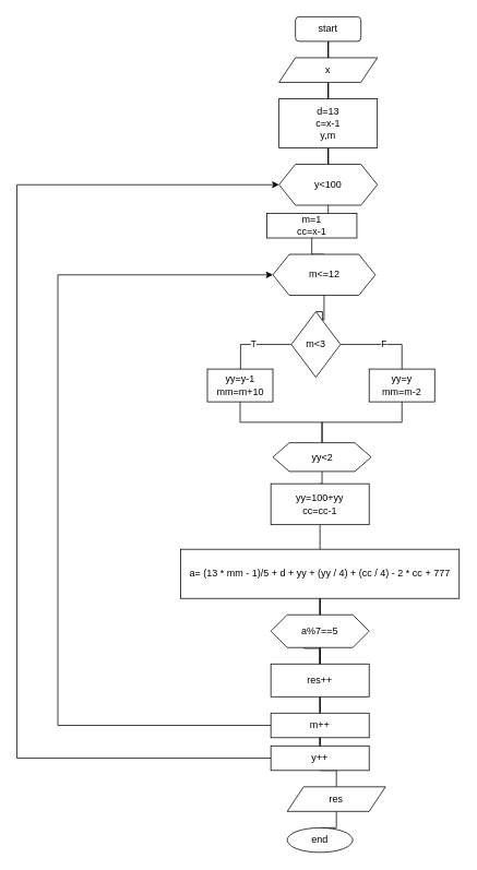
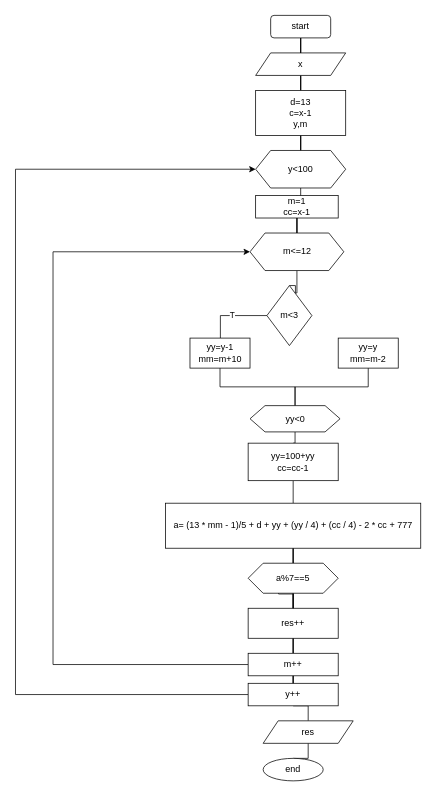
  <mxCell id="0" />
  <mxCell id="1" parent="0" />
  <mxCell id="2" value="" style="edgeStyle=orthogonalEdgeStyle;rounded=0;orthogonalLoop=1;jettySize=auto;html=1;endArrow=none;endFill=0;" edge="1" parent="1" source="3" target="5"><mxGeometry relative="1" as="geometry" /></mxCell>
  <mxCell id="3" value="start" style="whiteSpace=wrap;html=1;rounded=1;" vertex="1" parent="1"><mxGeometry x="360" y="20" width="80" height="30" as="geometry" /></mxCell>
  <mxCell id="4" value="" style="edgeStyle=orthogonalEdgeStyle;rounded=0;orthogonalLoop=1;jettySize=auto;html=1;endArrow=none;endFill=0;" edge="1" parent="1" source="5" target="7"><mxGeometry relative="1" as="geometry" /></mxCell>
  <mxCell id="5" value="x" style="shape=parallelogram;perimeter=parallelogramPerimeter;whiteSpace=wrap;html=1;fixedSize=1;" vertex="1" parent="1"><mxGeometry x="340" y="70" width="120" height="30" as="geometry" /></mxCell>
  <mxCell id="6" value="" style="edgeStyle=orthogonalEdgeStyle;rounded=0;orthogonalLoop=1;jettySize=auto;html=1;endArrow=none;endFill=0;" edge="1" parent="1" source="7" target="9"><mxGeometry relative="1" as="geometry" /></mxCell>
  <mxCell id="7" value="d=13&lt;br&gt;c=x-1&lt;br&gt;y,m" style="whiteSpace=wrap;html=1;" vertex="1" parent="1"><mxGeometry x="340" y="120" width="120" height="60" as="geometry" /></mxCell>
  <mxCell id="8" value="" style="edgeStyle=orthogonalEdgeStyle;rounded=0;orthogonalLoop=1;jettySize=auto;html=1;endArrow=none;endFill=0;" edge="1" parent="1" source="9" target="11"><mxGeometry relative="1" as="geometry" /></mxCell>
  <mxCell id="9" value="y&amp;lt;100" style="shape=hexagon;perimeter=hexagonPerimeter2;whiteSpace=wrap;html=1;fixedSize=1;" vertex="1" parent="1"><mxGeometry x="340" y="200" width="120" height="50" as="geometry" /></mxCell>
  <mxCell id="10" value="" style="edgeStyle=orthogonalEdgeStyle;rounded=0;orthogonalLoop=1;jettySize=auto;html=1;endArrow=none;endFill=0;" edge="1" parent="1" source="11" target="13"><mxGeometry relative="1" as="geometry" /></mxCell>
- <mxCell id="11" value="m=1&lt;br&gt;cc=x-1" style="whiteSpace=wrap;html=1;" vertex="1" parent="1"><mxGeometry x="325" y="260" width="110" height="30" as="geometry" /></mxCell>
+ <mxCell id="11" value="m=1&lt;br&gt;cc=x-1" style="whiteSpace=wrap;html=1;" vertex="1" parent="1"><mxGeometry x="340" y="260" width="110" height="30" as="geometry" /></mxCell>
  <mxCell id="12" value="" style="edgeStyle=orthogonalEdgeStyle;rounded=0;orthogonalLoop=1;jettySize=auto;html=1;endArrow=none;endFill=0;entryX=0.5;entryY=0;entryDx=0;entryDy=0;" edge="1" parent="1" source="13" target="16"><mxGeometry relative="1" as="geometry"><Array as="points"><mxPoint x="395" y="390" /><mxPoint x="393" y="390" /></Array></mxGeometry></mxCell>
  <mxCell id="13" value="m&amp;lt;=12" style="shape=hexagon;perimeter=hexagonPerimeter2;whiteSpace=wrap;html=1;fixedSize=1;" vertex="1" parent="1"><mxGeometry x="332.5" y="310" width="125" height="50" as="geometry" /></mxCell>
  <mxCell id="14" value="T" style="edgeStyle=orthogonalEdgeStyle;rounded=0;orthogonalLoop=1;jettySize=auto;html=1;endArrow=none;endFill=0;" edge="1" parent="1" source="16" target="18"><mxGeometry relative="1" as="geometry"><Array as="points"><mxPoint x="293" y="420" /></Array></mxGeometry></mxCell>
- <mxCell id="15" value="F" style="edgeStyle=orthogonalEdgeStyle;rounded=0;orthogonalLoop=1;jettySize=auto;html=1;endArrow=none;endFill=0;" edge="1" parent="1" source="16" target="20"><mxGeometry relative="1" as="geometry"><Array as="points"><mxPoint x="490" y="420" /></Array></mxGeometry></mxCell>
  <mxCell id="16" value="m&amp;lt;3" style="rhombus;whiteSpace=wrap;html=1;" vertex="1" parent="1"><mxGeometry x="355" y="380" width="60" height="80" as="geometry" /></mxCell>
  <mxCell id="17" style="edgeStyle=orthogonalEdgeStyle;rounded=0;orthogonalLoop=1;jettySize=auto;html=1;exitX=0.5;exitY=1;exitDx=0;exitDy=0;entryX=0.5;entryY=0;entryDx=0;entryDy=0;endArrow=none;endFill=0;" edge="1" parent="1" source="18" target="40"><mxGeometry relative="1" as="geometry" /></mxCell>
  <mxCell id="18" value="yy=y-1&lt;br&gt;mm=m+10" style="whiteSpace=wrap;html=1;" vertex="1" parent="1"><mxGeometry x="252.5" y="450" width="80" height="40" as="geometry" /></mxCell>
  <mxCell id="19" style="edgeStyle=orthogonalEdgeStyle;rounded=0;orthogonalLoop=1;jettySize=auto;html=1;exitX=0.5;exitY=1;exitDx=0;exitDy=0;endArrow=none;endFill=0;" edge="1" parent="1" source="20" target="40"><mxGeometry relative="1" as="geometry"><mxPoint x="390" y="540" as="targetPoint" /></mxGeometry></mxCell>
  <mxCell id="20" value="yy=y&lt;br&gt;mm=m-2" style="whiteSpace=wrap;html=1;" vertex="1" parent="1"><mxGeometry x="450" y="450" width="80" height="40" as="geometry" /></mxCell>
  <mxCell id="21" value="" style="edgeStyle=orthogonalEdgeStyle;rounded=0;orthogonalLoop=1;jettySize=auto;html=1;endArrow=none;endFill=0;" edge="1" parent="1" source="23" target="28"><mxGeometry relative="1" as="geometry"><mxPoint x="370" y="700" as="targetPoint" /></mxGeometry></mxCell>
  <mxCell id="22" style="edgeStyle=orthogonalEdgeStyle;rounded=0;orthogonalLoop=1;jettySize=auto;html=1;exitX=0.5;exitY=0;exitDx=0;exitDy=0;entryX=0.5;entryY=1;entryDx=0;entryDy=0;endArrow=none;endFill=0;" edge="1" parent="1" source="23" target="39"><mxGeometry relative="1" as="geometry" /></mxCell>
  <mxCell id="23" value="a= (13 * mm - 1)/5 + d + yy + (yy / 4) + (cc / 4) - 2 * cc + 777" style="rounded=0;whiteSpace=wrap;html=1;" vertex="1" parent="1"><mxGeometry x="220" y="670" width="340" height="60" as="geometry" /></mxCell>
  <mxCell id="24" value="" style="edgeStyle=orthogonalEdgeStyle;rounded=0;orthogonalLoop=1;jettySize=auto;html=1;endArrow=none;endFill=0;" edge="1" parent="1" target="26"><mxGeometry relative="1" as="geometry"><mxPoint x="370" y="770" as="sourcePoint" /></mxGeometry></mxCell>
  <mxCell id="25" value="" style="edgeStyle=orthogonalEdgeStyle;rounded=0;orthogonalLoop=1;jettySize=auto;html=1;endArrow=none;endFill=0;" edge="1" parent="1" source="26" target="31"><mxGeometry relative="1" as="geometry" /></mxCell>
  <mxCell id="26" value="res++" style="whiteSpace=wrap;html=1;rounded=0;" vertex="1" parent="1"><mxGeometry x="330" y="810" width="120" height="40" as="geometry" /></mxCell>
  <mxCell id="27" value="" style="edgeStyle=orthogonalEdgeStyle;rounded=0;orthogonalLoop=1;jettySize=auto;html=1;endArrow=none;endFill=0;" edge="1" parent="1" source="28" target="26"><mxGeometry relative="1" as="geometry" /></mxCell>
  <mxCell id="28" value="a%7==5" style="shape=hexagon;perimeter=hexagonPerimeter2;whiteSpace=wrap;html=1;fixedSize=1;" vertex="1" parent="1"><mxGeometry x="330" y="750" width="120" height="40" as="geometry" /></mxCell>
  <mxCell id="29" style="edgeStyle=orthogonalEdgeStyle;rounded=0;orthogonalLoop=1;jettySize=auto;html=1;endArrow=classic;endFill=1;entryX=0;entryY=0.5;entryDx=0;entryDy=0;" edge="1" parent="1" source="31" target="13"><mxGeometry relative="1" as="geometry"><mxPoint x="70" y="460" as="targetPoint" /><Array as="points"><mxPoint x="70" y="885" /><mxPoint x="70" y="335" /></Array></mxGeometry></mxCell>
  <mxCell id="30" value="" style="edgeStyle=orthogonalEdgeStyle;rounded=0;orthogonalLoop=1;jettySize=auto;html=1;endArrow=none;endFill=0;" edge="1" parent="1" source="31" target="34"><mxGeometry relative="1" as="geometry" /></mxCell>
  <mxCell id="31" value="m++" style="whiteSpace=wrap;html=1;rounded=0;" vertex="1" parent="1"><mxGeometry x="330" y="870" width="120" height="30" as="geometry" /></mxCell>
  <mxCell id="32" style="edgeStyle=orthogonalEdgeStyle;rounded=0;orthogonalLoop=1;jettySize=auto;html=1;endArrow=classic;endFill=1;entryX=0;entryY=0.5;entryDx=0;entryDy=0;" edge="1" parent="1" source="34" target="9"><mxGeometry relative="1" as="geometry"><mxPoint x="30" y="380" as="targetPoint" /><Array as="points"><mxPoint x="20" y="925" /><mxPoint x="20" y="225" /></Array></mxGeometry></mxCell>
  <mxCell id="33" style="edgeStyle=orthogonalEdgeStyle;rounded=0;orthogonalLoop=1;jettySize=auto;html=1;exitX=0.5;exitY=1;exitDx=0;exitDy=0;entryX=0.5;entryY=0;entryDx=0;entryDy=0;endArrow=none;endFill=0;" edge="1" parent="1" source="34" target="36"><mxGeometry relative="1" as="geometry" /></mxCell>
  <mxCell id="34" value="y++" style="whiteSpace=wrap;html=1;rounded=0;" vertex="1" parent="1"><mxGeometry x="330" y="910" width="120" height="30" as="geometry" /></mxCell>
  <mxCell id="35" style="edgeStyle=orthogonalEdgeStyle;rounded=0;orthogonalLoop=1;jettySize=auto;html=1;exitX=0.5;exitY=1;exitDx=0;exitDy=0;endArrow=none;endFill=0;" edge="1" parent="1" source="36" target="37"><mxGeometry relative="1" as="geometry" /></mxCell>
  <mxCell id="36" value="res" style="shape=parallelogram;perimeter=parallelogramPerimeter;whiteSpace=wrap;html=1;fixedSize=1;rounded=0;" vertex="1" parent="1"><mxGeometry x="350" y="960" width="120" height="30" as="geometry" /></mxCell>
  <mxCell id="37" value="end" style="ellipse;whiteSpace=wrap;html=1;" vertex="1" parent="1"><mxGeometry x="350" y="1010" width="80" height="30" as="geometry" /></mxCell>
  <mxCell id="38" style="edgeStyle=orthogonalEdgeStyle;rounded=0;orthogonalLoop=1;jettySize=auto;html=1;exitX=0.5;exitY=0;exitDx=0;exitDy=0;entryX=0.5;entryY=1;entryDx=0;entryDy=0;endArrow=none;endFill=0;" edge="1" parent="1" source="39" target="40"><mxGeometry relative="1" as="geometry" /></mxCell>
  <mxCell id="39" value="yy=100+yy&lt;br&gt;cc=cc-1" style="whiteSpace=wrap;html=1;" vertex="1" parent="1"><mxGeometry x="330" y="590" width="120" height="50" as="geometry" /></mxCell>
- <mxCell id="40" value="yy&amp;lt;2" style="shape=hexagon;perimeter=hexagonPerimeter2;whiteSpace=wrap;html=1;fixedSize=1;" vertex="1" parent="1"><mxGeometry x="332.5" y="540" width="120" height="35" as="geometry" /></mxCell>
+ <mxCell id="40" value="yy&amp;lt;0" style="shape=hexagon;perimeter=hexagonPerimeter2;whiteSpace=wrap;html=1;fixedSize=1;" vertex="1" parent="1"><mxGeometry x="332.5" y="540" width="120" height="35" as="geometry" /></mxCell>
